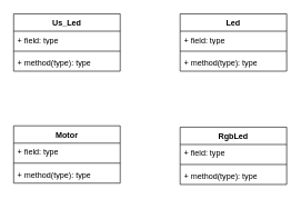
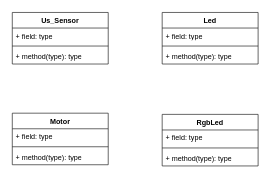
  <mxCell id="0" />
  <mxCell id="1" parent="0" />
  <mxCell id="2" value="Led" style="swimlane;fontStyle=1;align=center;verticalAlign=top;childLayout=stackLayout;horizontal=1;startSize=26;horizontalStack=0;resizeParent=1;resizeParentMax=0;resizeLast=0;collapsible=1;marginBottom=0;whiteSpace=wrap;html=1;" vertex="1" parent="1"><mxGeometry x="270" y="20" width="160" height="86" as="geometry" /></mxCell>
  <mxCell id="3" value="+ field: type" style="text;strokeColor=none;fillColor=none;align=left;verticalAlign=top;spacingLeft=4;spacingRight=4;overflow=hidden;rotatable=0;points=[[0,0.5],[1,0.5]];portConstraint=eastwest;whiteSpace=wrap;html=1;" vertex="1" parent="2"><mxGeometry y="26" width="160" height="26" as="geometry" /></mxCell>
  <mxCell id="4" value="" style="line;strokeWidth=1;fillColor=none;align=left;verticalAlign=middle;spacingTop=-1;spacingLeft=3;spacingRight=3;rotatable=0;labelPosition=right;points=[];portConstraint=eastwest;strokeColor=inherit;" vertex="1" parent="2"><mxGeometry y="52" width="160" height="8" as="geometry" /></mxCell>
  <mxCell id="5" value="+ method(type): type" style="text;strokeColor=none;fillColor=none;align=left;verticalAlign=top;spacingLeft=4;spacingRight=4;overflow=hidden;rotatable=0;points=[[0,0.5],[1,0.5]];portConstraint=eastwest;whiteSpace=wrap;html=1;" vertex="1" parent="2"><mxGeometry y="60" width="160" height="26" as="geometry" /></mxCell>
- <mxCell id="6" value="Us_Led" style="swimlane;fontStyle=1;align=center;verticalAlign=top;childLayout=stackLayout;horizontal=1;startSize=26;horizontalStack=0;resizeParent=1;resizeParentMax=0;resizeLast=0;collapsible=1;marginBottom=0;whiteSpace=wrap;html=1;" vertex="1" parent="1"><mxGeometry x="20" y="20" width="160" height="86" as="geometry" /></mxCell>
+ <mxCell id="6" value="Us_Sensor" style="swimlane;fontStyle=1;align=center;verticalAlign=top;childLayout=stackLayout;horizontal=1;startSize=26;horizontalStack=0;resizeParent=1;resizeParentMax=0;resizeLast=0;collapsible=1;marginBottom=0;whiteSpace=wrap;html=1;" vertex="1" parent="1"><mxGeometry x="20" y="20" width="160" height="86" as="geometry" /></mxCell>
  <mxCell id="7" value="+ field: type" style="text;strokeColor=none;fillColor=none;align=left;verticalAlign=top;spacingLeft=4;spacingRight=4;overflow=hidden;rotatable=0;points=[[0,0.5],[1,0.5]];portConstraint=eastwest;whiteSpace=wrap;html=1;" vertex="1" parent="6"><mxGeometry y="26" width="160" height="26" as="geometry" /></mxCell>
  <mxCell id="8" value="" style="line;strokeWidth=1;fillColor=none;align=left;verticalAlign=middle;spacingTop=-1;spacingLeft=3;spacingRight=3;rotatable=0;labelPosition=right;points=[];portConstraint=eastwest;strokeColor=inherit;" vertex="1" parent="6"><mxGeometry y="52" width="160" height="8" as="geometry" /></mxCell>
  <mxCell id="9" value="+ method(type): type" style="text;strokeColor=none;fillColor=none;align=left;verticalAlign=top;spacingLeft=4;spacingRight=4;overflow=hidden;rotatable=0;points=[[0,0.5],[1,0.5]];portConstraint=eastwest;whiteSpace=wrap;html=1;" vertex="1" parent="6"><mxGeometry y="60" width="160" height="26" as="geometry" /></mxCell>
  <mxCell id="10" value="RgbLed" style="swimlane;fontStyle=1;align=center;verticalAlign=top;childLayout=stackLayout;horizontal=1;startSize=26;horizontalStack=0;resizeParent=1;resizeParentMax=0;resizeLast=0;collapsible=1;marginBottom=0;whiteSpace=wrap;html=1;" vertex="1" parent="1"><mxGeometry x="270" y="190" width="160" height="86" as="geometry" /></mxCell>
  <mxCell id="11" value="+ field: type" style="text;strokeColor=none;fillColor=none;align=left;verticalAlign=top;spacingLeft=4;spacingRight=4;overflow=hidden;rotatable=0;points=[[0,0.5],[1,0.5]];portConstraint=eastwest;whiteSpace=wrap;html=1;" vertex="1" parent="10"><mxGeometry y="26" width="160" height="26" as="geometry" /></mxCell>
  <mxCell id="12" value="" style="line;strokeWidth=1;fillColor=none;align=left;verticalAlign=middle;spacingTop=-1;spacingLeft=3;spacingRight=3;rotatable=0;labelPosition=right;points=[];portConstraint=eastwest;strokeColor=inherit;" vertex="1" parent="10"><mxGeometry y="52" width="160" height="8" as="geometry" /></mxCell>
  <mxCell id="13" value="+ method(type): type" style="text;strokeColor=none;fillColor=none;align=left;verticalAlign=top;spacingLeft=4;spacingRight=4;overflow=hidden;rotatable=0;points=[[0,0.5],[1,0.5]];portConstraint=eastwest;whiteSpace=wrap;html=1;" vertex="1" parent="10"><mxGeometry y="60" width="160" height="26" as="geometry" /></mxCell>
  <mxCell id="14" value="Motor" style="swimlane;fontStyle=1;align=center;verticalAlign=top;childLayout=stackLayout;horizontal=1;startSize=26;horizontalStack=0;resizeParent=1;resizeParentMax=0;resizeLast=0;collapsible=1;marginBottom=0;whiteSpace=wrap;html=1;" vertex="1" parent="1"><mxGeometry x="20" y="188" width="160" height="86" as="geometry" /></mxCell>
  <mxCell id="15" value="+ field: type" style="text;strokeColor=none;fillColor=none;align=left;verticalAlign=top;spacingLeft=4;spacingRight=4;overflow=hidden;rotatable=0;points=[[0,0.5],[1,0.5]];portConstraint=eastwest;whiteSpace=wrap;html=1;" vertex="1" parent="14"><mxGeometry y="26" width="160" height="26" as="geometry" /></mxCell>
  <mxCell id="16" value="" style="line;strokeWidth=1;fillColor=none;align=left;verticalAlign=middle;spacingTop=-1;spacingLeft=3;spacingRight=3;rotatable=0;labelPosition=right;points=[];portConstraint=eastwest;strokeColor=inherit;" vertex="1" parent="14"><mxGeometry y="52" width="160" height="8" as="geometry" /></mxCell>
  <mxCell id="17" value="+ method(type): type" style="text;strokeColor=none;fillColor=none;align=left;verticalAlign=top;spacingLeft=4;spacingRight=4;overflow=hidden;rotatable=0;points=[[0,0.5],[1,0.5]];portConstraint=eastwest;whiteSpace=wrap;html=1;" vertex="1" parent="14"><mxGeometry y="60" width="160" height="26" as="geometry" /></mxCell>
